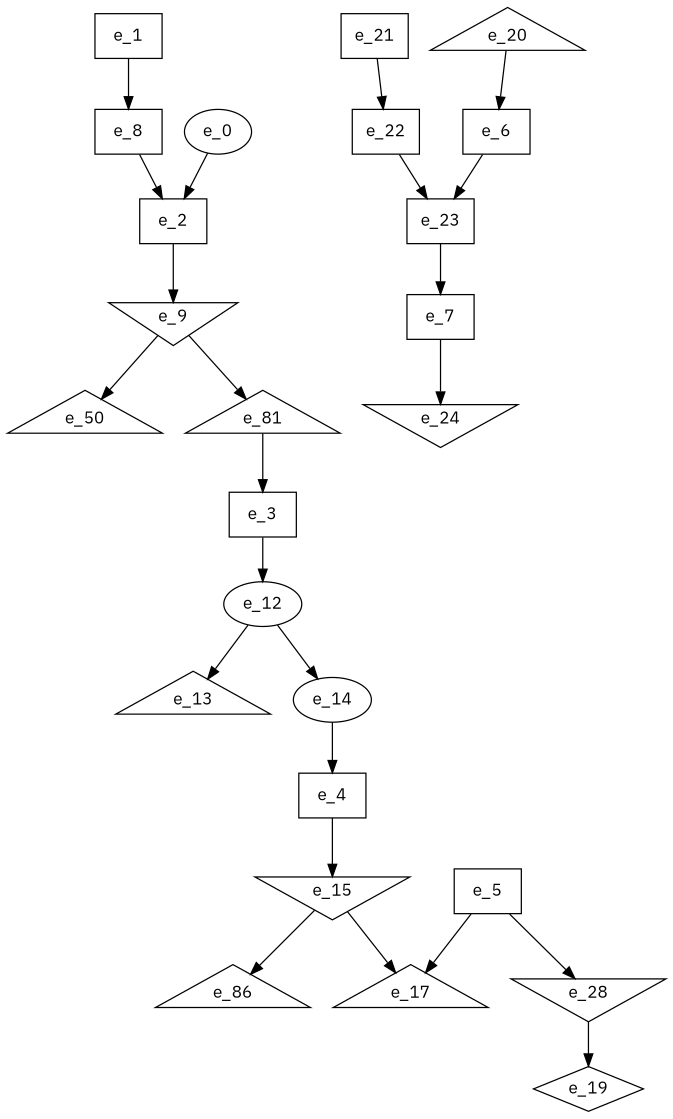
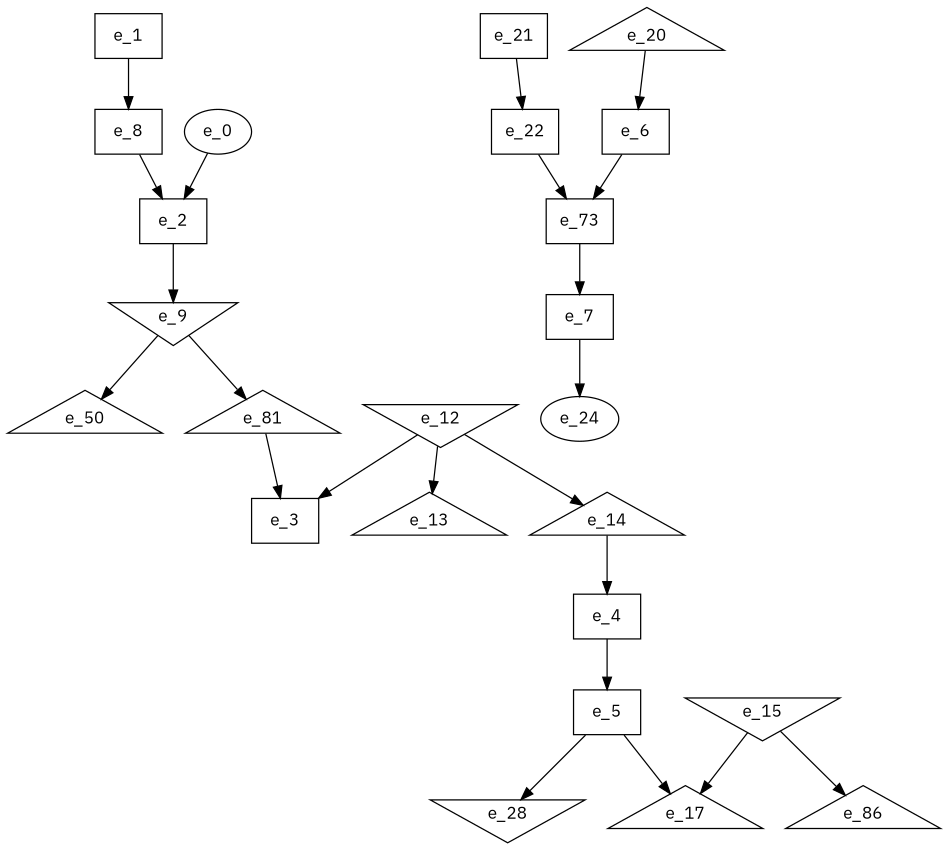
  digraph {
    fontname="IBM Plex Sans"
    node [fontname="IBM Plex Sans" shape=dot]
    edge [fontname="IBM Plex Sans"]
    e_1
    e_8
    e_0 [shape=""]
    e_2
    e_9 [shape=invtriangle]
    n6 [label=e_50 shape=triangle]
    n7 [label=e_81 shape=triangle]
-   e_12 [shape=ellipse]
+   e_12 [shape=invtriangle]
    e_3
    e_13 [shape=triangle]
-   e_14 [shape=ellipse]
+   e_14 [shape=triangle]
    e_15 [shape=invtriangle]
    e_4
    n14 [label=e_86 shape=triangle]
    e_17 [shape=triangle]
    n16 [label=e_28 shape=invtriangle]
    e_5
-   e_19 [shape=diamond]
    e_6
-   e_23
+   e_23 [label=e_73]
    e_21
    e_22
-   e_24 [shape=invtriangle]
+   e_24 [shape=""]
    e_7
    e_20 [shape=triangle]
    e_1 -> e_8
    e_8 -> e_2
    e_0 -> e_2
    e_2 -> e_9
    e_9 -> n6
    e_9 -> n7
    n7 -> e_3
    e_12 -> e_13
    e_12 -> e_14
-   e_3 -> e_12
+   e_12 -> e_3
    e_14 -> e_4
    e_15 -> n14
    e_15 -> e_17
-   e_4 -> e_15
-   n16 -> e_19
+   e_4 -> e_5
    e_5 -> e_17
    e_5 -> n16
    e_6 -> e_23
    e_23 -> e_7
    e_21 -> e_22
    e_22 -> e_23
    e_7 -> e_24
    e_20 -> e_6
  }
